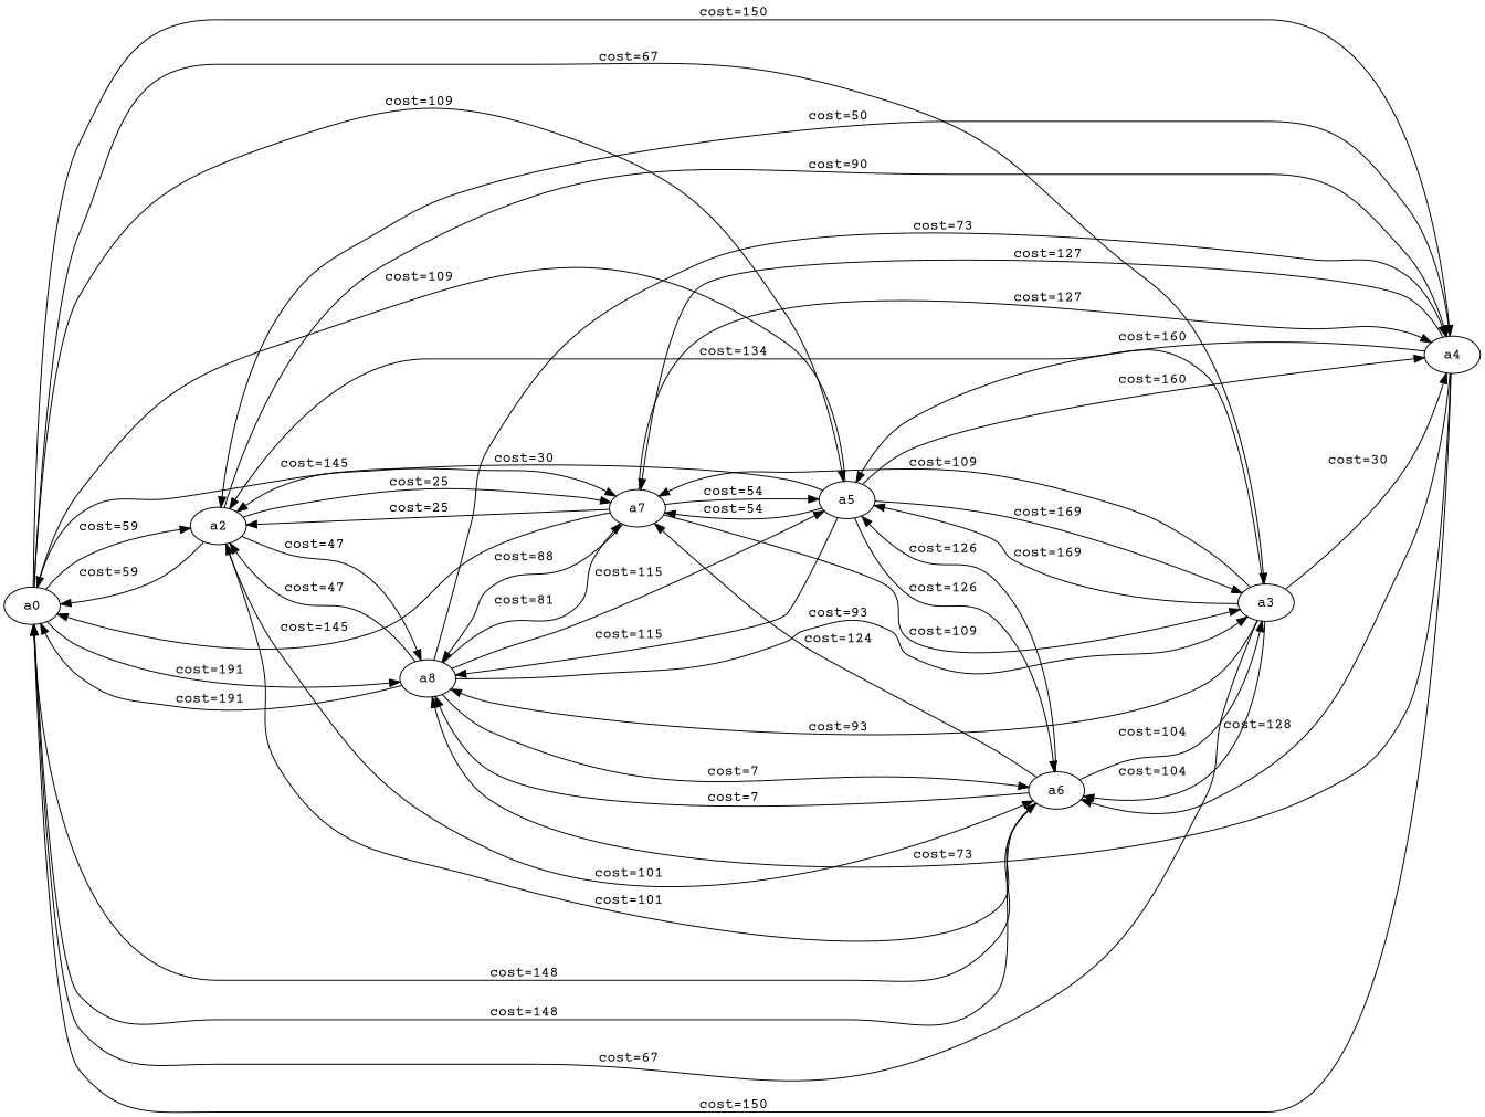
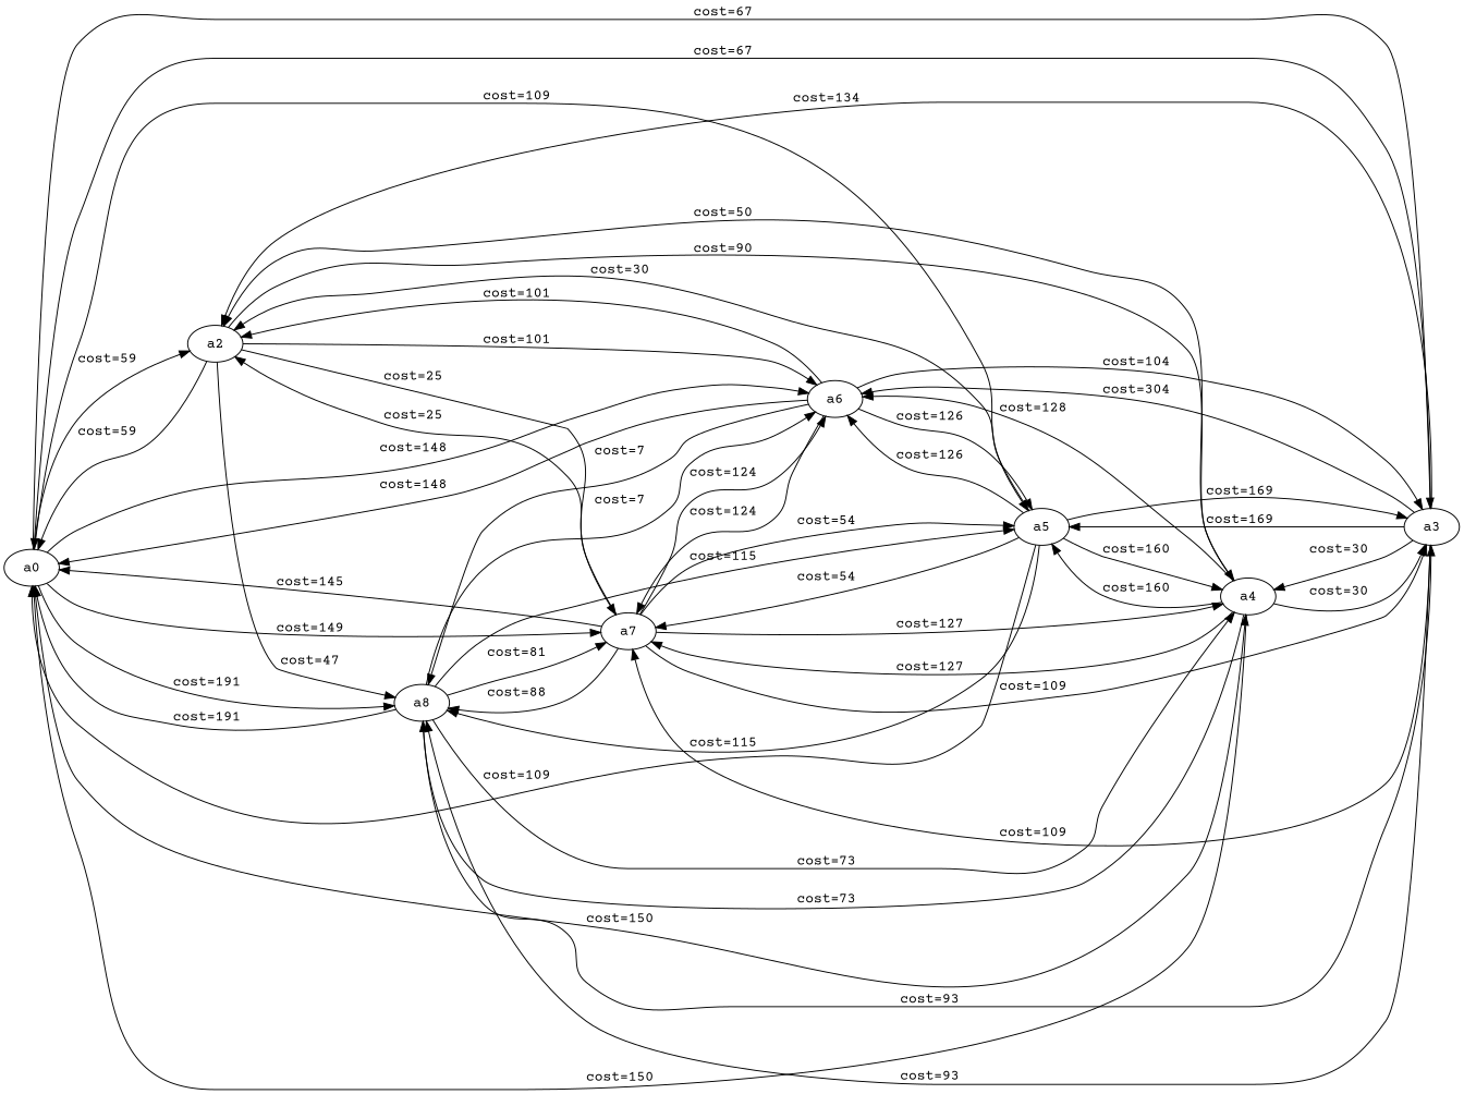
  digraph {
    fontname="Courier Prime"
    rankdir=LR
    node [fontname="Courier Prime"]
    edge [fontname="Courier Prime"]
    n1 [label=a0]
    a2
    a3
    a4
    a5
    a6
    a7
    a8
    n1 -> a2 [label="cost=59  "]
    n1 -> a3 [label="cost=67  "]
    n1 -> a4 [label="cost=150  "]
    n1 -> a5 [label="cost=109  "]
    n1 -> a6 [label="cost=148  "]
-   n1 -> a7 [label="cost=145  "]
+   n1 -> a7 [label="cost=149  "]
    n1 -> a8 [label="cost=191  "]
    a2 -> n1 [label="cost=59  "]
    a2 -> a4 [label="cost=90  "]
    a2 -> a6 [label="cost=101  "]
    a2 -> a7 [label="cost=25  "]
    a2 -> a8 [label="cost=47  "]
    a3 -> n1 [label="cost=67  "]
    a3 -> a2 [label="cost=134  "]
    a3 -> a4 [label="cost=30  "]
    a3 -> a5 [label="cost=169  "]
-   a3 -> a6 [label="cost=104  "]
+   a3 -> a6 [label="cost=304  "]
    a3 -> a7 [label="cost=109  "]
    a3 -> a8 [label="cost=93  "]
    a4 -> n1 [label="cost=150  "]
    a4 -> a2 [label="cost=50  "]
+   a4 -> a3 [label="cost=30  "]
    a4 -> a5 [label="cost=160  "]
    a4 -> a6 [label="cost=128  "]
    a4 -> a7 [label="cost=127  "]
    a4 -> a8 [label="cost=73  "]
    a5 -> n1 [label="cost=109  "]
    a5 -> a2 [label="cost=30  "]
    a5 -> a3 [label="cost=169  "]
    a5 -> a4 [label="cost=160  "]
    a5 -> a6 [label="cost=126  "]
    a5 -> a7 [label="cost=54  "]
    a5 -> a8 [label="cost=115  "]
    a6 -> n1 [label="cost=148  "]
    a6 -> a2 [label="cost=101  "]
    a6 -> a3 [label="cost=104  "]
    a6 -> a5 [label="cost=126  "]
    a6 -> a7 [label="cost=124  "]
    a6 -> a8 [label="cost=7  "]
    a7 -> n1 [label="cost=145  "]
    a7 -> a2 [label="cost=25  "]
    a7 -> a3 [label="cost=109  "]
    a7 -> a4 [label="cost=127  "]
    a7 -> a5 [label="cost=54  "]
+   a7 -> a6 [label="cost=124  "]
    a7 -> a8 [label="cost=88  "]
    a8 -> n1 [label="cost=191  "]
-   a8 -> a2 [label="cost=47  "]
    a8 -> a3 [label="cost=93  "]
    a8 -> a4 [label="cost=73  "]
    a8 -> a5 [label="cost=115  "]
    a8 -> a6 [label="cost=7  "]
    a8 -> a7 [label="cost=81  "]
  }
